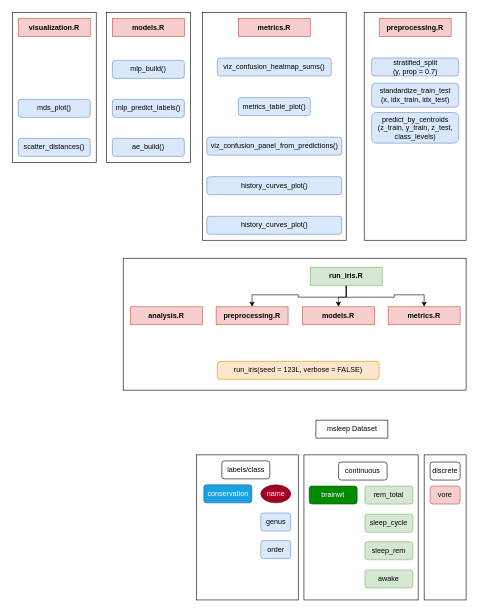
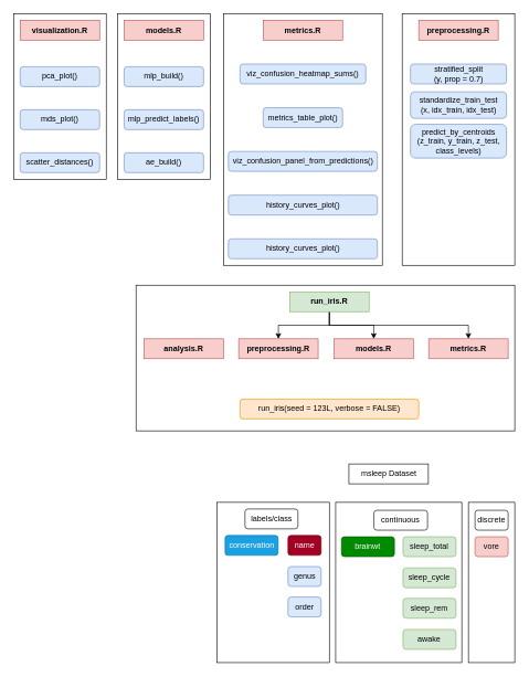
  <mxCell id="0" />
  <mxCell id="1" parent="0" />
  <mxCell id="2" value="" style="rounded=0;whiteSpace=wrap;html=1;" parent="1" vertex="1"><mxGeometry x="707" y="758" width="70" height="242" as="geometry" /></mxCell>
  <mxCell id="3" value="" style="rounded=0;whiteSpace=wrap;html=1;" parent="1" vertex="1"><mxGeometry x="506.5" y="758" width="190.5" height="242" as="geometry" /></mxCell>
  <mxCell id="4" value="" style="rounded=0;whiteSpace=wrap;html=1;" parent="1" vertex="1"><mxGeometry x="327" y="758" width="170" height="242" as="geometry" /></mxCell>
  <mxCell id="5" value="msleep Dataset" style="rounded=0;whiteSpace=wrap;html=1;" parent="1" vertex="1"><mxGeometry x="526.5" y="700" width="120" height="30" as="geometry" /></mxCell>
  <mxCell id="6" value="" style="rounded=0;whiteSpace=wrap;html=1;" parent="1" vertex="1"><mxGeometry x="607" y="20" width="170" height="380" as="geometry" /></mxCell>
  <mxCell id="7" value="" style="rounded=0;whiteSpace=wrap;html=1;" parent="1" vertex="1"><mxGeometry x="205" y="430" width="572" height="220" as="geometry" /></mxCell>
  <mxCell id="8" value="" style="rounded=0;whiteSpace=wrap;html=1;" parent="1" vertex="1"><mxGeometry x="337" y="20" width="240" height="380" as="geometry" /></mxCell>
  <mxCell id="9" value="" style="rounded=0;whiteSpace=wrap;html=1;" parent="1" vertex="1"><mxGeometry x="177" y="20" width="140" height="250" as="geometry" /></mxCell>
  <mxCell id="10" value="" style="rounded=0;whiteSpace=wrap;html=1;" parent="1" vertex="1"><mxGeometry x="20" y="20" width="140" height="250" as="geometry" /></mxCell>
+ <mxCell id="11" value="pca_plot()" style="rounded=1;whiteSpace=wrap;html=1;fillColor=#dae8fc;strokeColor=#6c8ebf;" parent="1" vertex="1"><mxGeometry x="30" y="100" width="120" height="30" as="geometry" /></mxCell>
  <mxCell id="12" value="mds&lt;span style=&quot;background-color: transparent; color: light-dark(rgb(0, 0, 0), rgb(255, 255, 255));&quot;&gt;_plot()&lt;/span&gt;" style="rounded=1;whiteSpace=wrap;html=1;fillColor=#dae8fc;strokeColor=#6c8ebf;" parent="1" vertex="1"><mxGeometry x="30" y="165" width="120" height="30" as="geometry" /></mxCell>
  <mxCell id="13" value="&lt;span style=&quot;background-color: transparent; color: light-dark(rgb(0, 0, 0), rgb(255, 255, 255));&quot;&gt;scatter_distances()&lt;/span&gt;" style="rounded=1;whiteSpace=wrap;html=1;fillColor=#dae8fc;strokeColor=#6c8ebf;" parent="1" vertex="1"><mxGeometry x="30" y="230" width="120" height="30" as="geometry" /></mxCell>
  <mxCell id="14" value="visualization.R" style="rounded=0;whiteSpace=wrap;html=1;fillColor=#f8cecc;strokeColor=#b85450;fontStyle=1" parent="1" vertex="1"><mxGeometry x="30" y="30" width="120" height="30" as="geometry" /></mxCell>
  <mxCell id="15" value="mlp_build()" style="rounded=1;whiteSpace=wrap;html=1;fillColor=#dae8fc;strokeColor=#6c8ebf;" parent="1" vertex="1"><mxGeometry x="187" y="100" width="120" height="30" as="geometry" /></mxCell>
  <mxCell id="16" value="&lt;span style=&quot;background-color: transparent; color: light-dark(rgb(0, 0, 0), rgb(255, 255, 255));&quot;&gt;mlp_predict_labels()&lt;/span&gt;" style="rounded=1;whiteSpace=wrap;html=1;fillColor=#dae8fc;strokeColor=#6c8ebf;" parent="1" vertex="1"><mxGeometry x="187" y="165" width="120" height="30" as="geometry" /></mxCell>
  <mxCell id="17" value="&lt;span style=&quot;background-color: transparent; color: light-dark(rgb(0, 0, 0), rgb(255, 255, 255));&quot;&gt;ae_build()&lt;/span&gt;" style="rounded=1;whiteSpace=wrap;html=1;fillColor=#dae8fc;strokeColor=#6c8ebf;" parent="1" vertex="1"><mxGeometry x="187" y="230" width="120" height="30" as="geometry" /></mxCell>
  <mxCell id="18" value="models.R" style="rounded=0;whiteSpace=wrap;html=1;fillColor=#f8cecc;strokeColor=#b85450;fontStyle=1" parent="1" vertex="1"><mxGeometry x="187" y="30" width="120" height="30" as="geometry" /></mxCell>
  <mxCell id="19" value="viz_confusion_heatmap_sums()" style="rounded=1;whiteSpace=wrap;html=1;fillColor=#dae8fc;strokeColor=#6c8ebf;" parent="1" vertex="1"><mxGeometry x="362" y="96" width="190" height="30" as="geometry" /></mxCell>
  <mxCell id="20" value="metrics_table_plot()" style="rounded=1;whiteSpace=wrap;html=1;fillColor=#dae8fc;strokeColor=#6c8ebf;" parent="1" vertex="1"><mxGeometry x="397" y="162" width="120" height="30" as="geometry" /></mxCell>
  <mxCell id="21" value="metrics.R" style="rounded=0;whiteSpace=wrap;html=1;fillColor=#f8cecc;strokeColor=#b85450;fontStyle=1" parent="1" vertex="1"><mxGeometry x="397" y="30" width="120" height="30" as="geometry" /></mxCell>
  <mxCell id="22" value="viz_confusion_panel_from_predictions()" style="rounded=1;whiteSpace=wrap;html=1;fillColor=#dae8fc;strokeColor=#6c8ebf;" parent="1" vertex="1"><mxGeometry x="344.5" y="228" width="225" height="30" as="geometry" /></mxCell>
  <mxCell id="23" value="history_curves_plot()" style="rounded=1;whiteSpace=wrap;html=1;fillColor=#dae8fc;strokeColor=#6c8ebf;" parent="1" vertex="1"><mxGeometry x="344.5" y="294" width="225" height="30" as="geometry" /></mxCell>
  <mxCell id="24" value="history_curves_plot()" style="rounded=1;whiteSpace=wrap;html=1;fillColor=#dae8fc;strokeColor=#6c8ebf;" parent="1" vertex="1"><mxGeometry x="344.5" y="360" width="225" height="30" as="geometry" /></mxCell>
  <mxCell id="25" style="edgeStyle=orthogonalEdgeStyle;rounded=0;orthogonalLoop=1;jettySize=auto;html=1;exitX=0.5;exitY=1;exitDx=0;exitDy=0;" parent="1" source="28" target="36" edge="1"><mxGeometry relative="1" as="geometry" /></mxCell>
  <mxCell id="26" style="edgeStyle=orthogonalEdgeStyle;rounded=0;orthogonalLoop=1;jettySize=auto;html=1;exitX=0.5;exitY=1;exitDx=0;exitDy=0;entryX=0.5;entryY=0;entryDx=0;entryDy=0;" parent="1" source="28" target="38" edge="1"><mxGeometry relative="1" as="geometry" /></mxCell>
  <mxCell id="27" style="edgeStyle=orthogonalEdgeStyle;rounded=0;orthogonalLoop=1;jettySize=auto;html=1;exitX=0.5;exitY=1;exitDx=0;exitDy=0;" parent="1" source="28" target="37" edge="1"><mxGeometry relative="1" as="geometry" /></mxCell>
- <mxCell id="28" value="run_iris.R" style="rounded=0;whiteSpace=wrap;html=1;fillColor=#d5e8d4;strokeColor=#82b366;fontStyle=1" parent="1" vertex="1"><mxGeometry x="517" y="445" width="120" height="30" as="geometry" /></mxCell>
+ <mxCell id="28" value="run_iris.R" style="rounded=0;whiteSpace=wrap;html=1;fillColor=#d5e8d4;strokeColor=#82b366;fontStyle=1" parent="1" vertex="1"><mxGeometry x="437" y="440" width="120" height="30" as="geometry" /></mxCell>
  <mxCell id="29" value="stratified_split&lt;div&gt;(y, prop = 0.7)&lt;/div&gt;" style="rounded=1;whiteSpace=wrap;html=1;fillColor=#dae8fc;strokeColor=#6c8ebf;" parent="1" vertex="1"><mxGeometry x="619.5" y="96" width="145" height="30" as="geometry" /></mxCell>
  <mxCell id="30" value="standardize_train_test&lt;div&gt;(x, idx_train, idx_test)&lt;/div&gt;" style="rounded=1;whiteSpace=wrap;html=1;fillColor=#dae8fc;strokeColor=#6c8ebf;" parent="1" vertex="1"><mxGeometry x="619.5" y="138" width="145" height="40" as="geometry" /></mxCell>
  <mxCell id="31" value="predict_by_centroids&lt;div&gt;(z_train, y_train, z_test, class_levels)&lt;/div&gt;" style="rounded=1;whiteSpace=wrap;html=1;fillColor=#dae8fc;strokeColor=#6c8ebf;" parent="1" vertex="1"><mxGeometry x="619.5" y="187" width="145" height="51" as="geometry" /></mxCell>
  <mxCell id="32" value="run_iris&lt;span style=&quot;background-color: transparent; color: light-dark(rgb(0, 0, 0), rgb(255, 255, 255));&quot;&gt;(seed = 123L, verbose = FALSE)&lt;/span&gt;" style="rounded=1;whiteSpace=wrap;html=1;fillColor=#ffe6cc;strokeColor=#d79b00;" parent="1" vertex="1"><mxGeometry x="362" y="602" width="270" height="30" as="geometry" /></mxCell>
  <mxCell id="33" value="preprocessing.R" style="rounded=0;whiteSpace=wrap;html=1;fillColor=#f8cecc;strokeColor=#b85450;fontStyle=1" parent="1" vertex="1"><mxGeometry x="632" y="30" width="120" height="30" as="geometry" /></mxCell>
  <mxCell id="34" value="" style="group" parent="1" vertex="1" connectable="0"><mxGeometry x="217" y="511" width="550" height="30" as="geometry" /></mxCell>
  <mxCell id="35" value="analysis.R" style="rounded=0;whiteSpace=wrap;html=1;fillColor=#f8cecc;strokeColor=#b85450;fontStyle=1" parent="34" vertex="1"><mxGeometry width="120" height="30" as="geometry" /></mxCell>
  <mxCell id="36" value="models.R" style="rounded=0;whiteSpace=wrap;html=1;fillColor=#f8cecc;strokeColor=#b85450;fontStyle=1" parent="34" vertex="1"><mxGeometry x="287" width="120" height="30" as="geometry" /></mxCell>
  <mxCell id="37" value="metrics.R" style="rounded=0;whiteSpace=wrap;html=1;fillColor=#f8cecc;strokeColor=#b85450;fontStyle=1" parent="34" vertex="1"><mxGeometry x="430" width="120" height="30" as="geometry" /></mxCell>
  <mxCell id="38" value="preprocessing.R" style="rounded=0;whiteSpace=wrap;html=1;fillColor=#f8cecc;strokeColor=#b85450;fontStyle=1" parent="34" vertex="1"><mxGeometry x="143" width="120" height="30" as="geometry" /></mxCell>
  <mxCell id="39" value="" style="group" parent="1" vertex="1" connectable="0"><mxGeometry x="339.5" y="768" width="145" height="163" as="geometry" /></mxCell>
  <mxCell id="40" value="conservation" style="rounded=1;whiteSpace=wrap;html=1;fillColor=#1ba1e2;fontColor=#ffffff;strokeColor=#006EAF;" parent="39" vertex="1"><mxGeometry y="40" width="80" height="30" as="geometry" /></mxCell>
  <mxCell id="41" value="" style="group" parent="39" vertex="1" connectable="0"><mxGeometry x="95" y="40" width="50" height="123" as="geometry" /></mxCell>
- <mxCell id="42" value="name" style="ellipse;whiteSpace=wrap;html=1;fillColor=#a20025;strokeColor=#6F0000;fontColor=#ffffff;" parent="41" vertex="1"><mxGeometry width="50" height="30" as="geometry" /></mxCell>
+ <mxCell id="42" value="name" style="rounded=1;whiteSpace=wrap;html=1;fillColor=#a20025;strokeColor=#6F0000;fontColor=#ffffff;" parent="41" vertex="1"><mxGeometry width="50" height="30" as="geometry" /></mxCell>
  <mxCell id="43" value="genus" style="rounded=1;whiteSpace=wrap;html=1;fillColor=#dae8fc;strokeColor=#6c8ebf;" parent="41" vertex="1"><mxGeometry y="47" width="50" height="30" as="geometry" /></mxCell>
  <mxCell id="44" value="order" style="rounded=1;whiteSpace=wrap;html=1;fillColor=#dae8fc;strokeColor=#6c8ebf;" parent="41" vertex="1"><mxGeometry y="93" width="50" height="30" as="geometry" /></mxCell>
  <mxCell id="45" value="labels/class" style="rounded=1;whiteSpace=wrap;html=1;" parent="39" vertex="1"><mxGeometry x="30" width="80" height="30" as="geometry" /></mxCell>
  <mxCell id="46" value="" style="group" parent="1" vertex="1" connectable="0"><mxGeometry x="515.25" y="770" width="173" height="210" as="geometry" /></mxCell>
  <mxCell id="47" value="brainwt" style="rounded=1;whiteSpace=wrap;html=1;fillColor=#008a00;strokeColor=#005700;fontColor=#ffffff;" parent="46" vertex="1"><mxGeometry y="40" width="80" height="30" as="geometry" /></mxCell>
  <mxCell id="48" value="" style="group" parent="46" vertex="1" connectable="0"><mxGeometry x="93" y="40" width="80" height="170" as="geometry" /></mxCell>
- <mxCell id="49" value="rem_total" style="rounded=1;whiteSpace=wrap;html=1;fillColor=#d5e8d4;strokeColor=#82b366;" parent="48" vertex="1"><mxGeometry width="80" height="30" as="geometry" /></mxCell>
+ <mxCell id="49" value="sleep_total" style="rounded=1;whiteSpace=wrap;html=1;fillColor=#d5e8d4;strokeColor=#82b366;" parent="48" vertex="1"><mxGeometry width="80" height="30" as="geometry" /></mxCell>
  <mxCell id="50" value="sleep_rem" style="rounded=1;whiteSpace=wrap;html=1;fillColor=#d5e8d4;strokeColor=#82b366;" parent="48" vertex="1"><mxGeometry y="93" width="80" height="30" as="geometry" /></mxCell>
  <mxCell id="51" value="sleep_cycle" style="rounded=1;whiteSpace=wrap;html=1;fillColor=#d5e8d4;strokeColor=#82b366;" parent="48" vertex="1"><mxGeometry y="47" width="80" height="30" as="geometry" /></mxCell>
  <mxCell id="52" value="awake" style="rounded=1;whiteSpace=wrap;html=1;fillColor=#d5e8d4;strokeColor=#82b366;" parent="48" vertex="1"><mxGeometry y="140" width="80" height="30" as="geometry" /></mxCell>
  <mxCell id="53" value="continuous" style="rounded=1;whiteSpace=wrap;html=1;" parent="46" vertex="1"><mxGeometry x="49" width="81" height="30" as="geometry" /></mxCell>
  <mxCell id="54" value="" style="group" parent="1" vertex="1" connectable="0"><mxGeometry x="717" y="770" width="50" height="70" as="geometry" /></mxCell>
  <mxCell id="55" value="vore" style="rounded=1;whiteSpace=wrap;html=1;fillColor=#f8cecc;strokeColor=#b85450;" parent="54" vertex="1"><mxGeometry y="40" width="50" height="30" as="geometry" /></mxCell>
  <mxCell id="56" value="discrete" style="rounded=1;whiteSpace=wrap;html=1;" parent="54" vertex="1"><mxGeometry width="50" height="30" as="geometry" /></mxCell>
